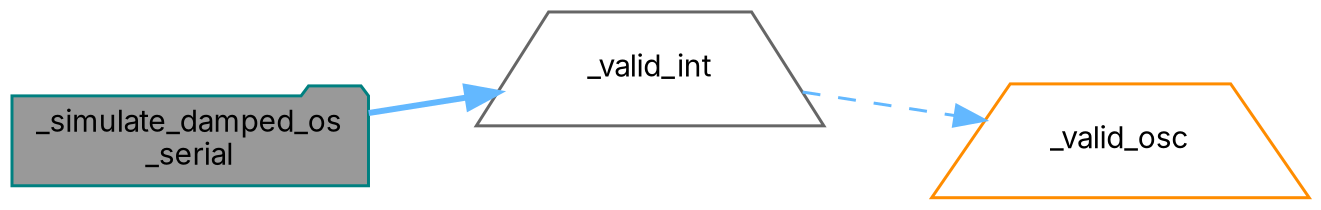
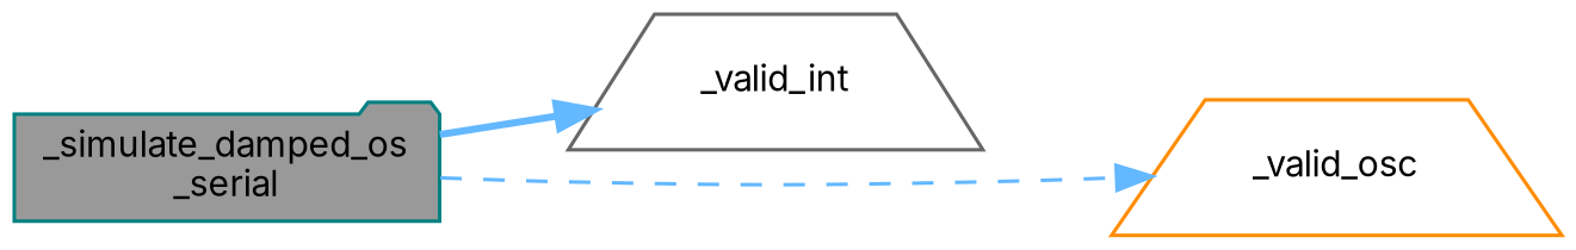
  digraph {
    fontname=Inter
    rankdir=LR
    node [fillcolor=white fontname=Inter fontsize=10 shape=trapezium style=filled]
    edge [color=steelblue1 fontname=Inter fontsize=10 labelfontname=Helvetica labelfontsize=10]
    n1 [color=teal fillcolor=grey60 fontcolor=black height=0.2 label="_simulate_damped_os\l_serial" shape=folder width=0.4]
    n2 [color=gray40 height=0.2 label=_valid_int width=0.4]
    n3 [color=darkorange height=0.2 label=_valid_osc width=0.4]
    n1 -> n2 [style=bold]
-   n2 -> n3 [style=dashed]
+   n1 -> n3 [style=dashed]
  }
